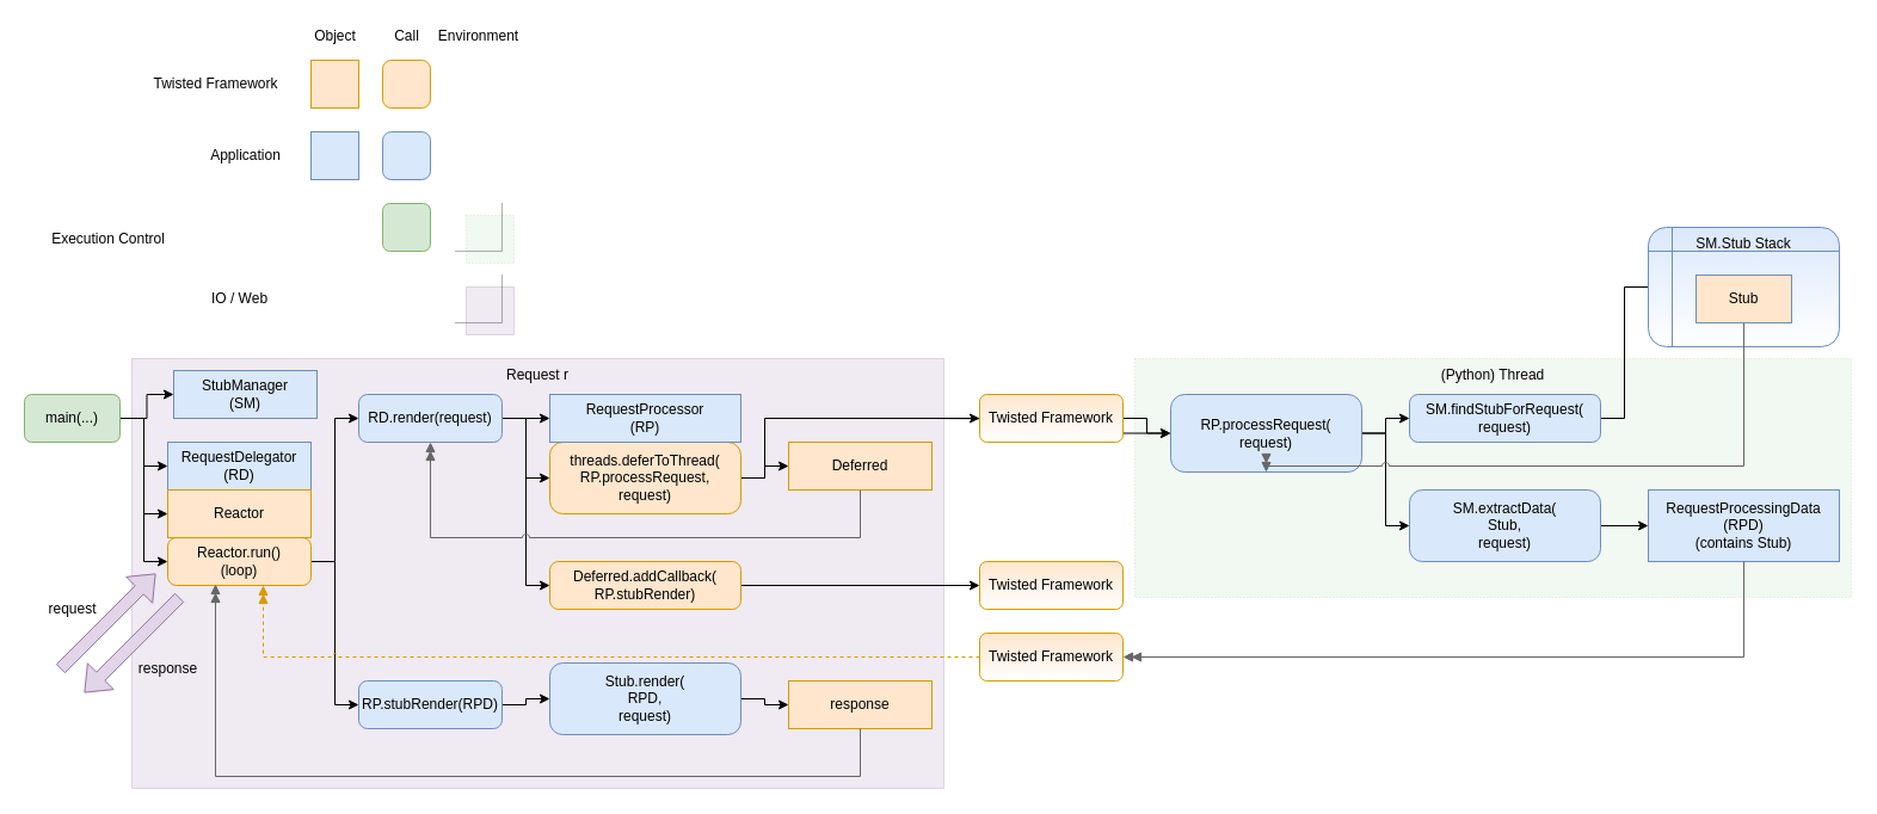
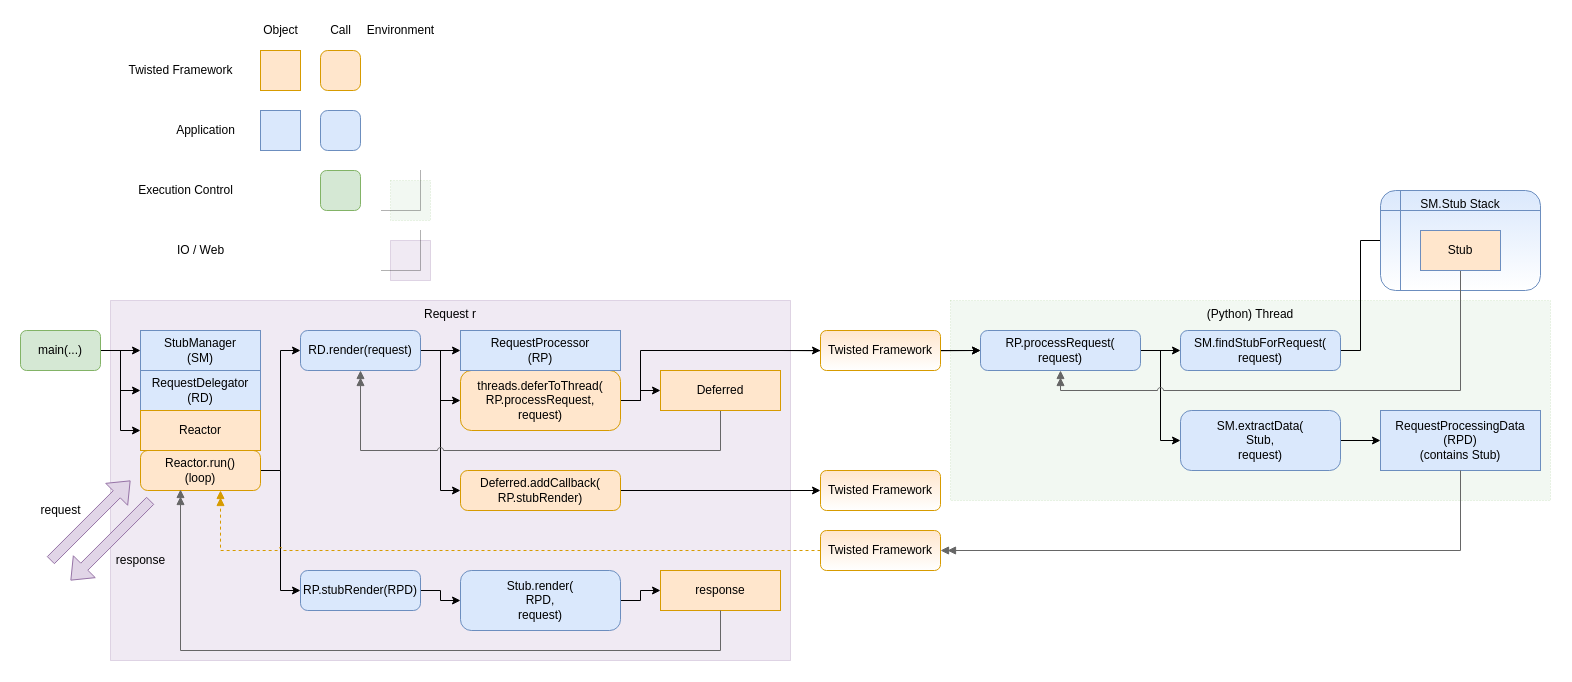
  <mxCell id="0" />
  <mxCell id="1" parent="0" />
  <mxCell id="2" value="Request r" style="rounded=0;whiteSpace=wrap;html=1;fillColor=#e1d5e7;strokeColor=#9673a6;dashed=1;verticalAlign=top;dashPattern=1 1;opacity=50;" parent="1" vertex="1"><mxGeometry x="110" y="300" width="680" height="360" as="geometry" /></mxCell>
  <mxCell id="3" value="(Python) Thread" style="rounded=0;whiteSpace=wrap;html=1;fillColor=#d5e8d4;strokeColor=#82b366;dashed=1;verticalAlign=top;dashPattern=1 2;opacity=30;" parent="1" vertex="1"><mxGeometry x="950" y="300" width="600" height="200" as="geometry" /></mxCell>
  <mxCell id="4" value="RequestDelegator&lt;br&gt;(RD)" style="rounded=0;whiteSpace=wrap;html=1;fillColor=#dae8fc;strokeColor=#6c8ebf;" parent="1" vertex="1"><mxGeometry x="140" y="370" width="120" height="40" as="geometry" /></mxCell>
  <mxCell id="5" style="edgeStyle=orthogonalEdgeStyle;rounded=0;jumpStyle=none;orthogonalLoop=1;jettySize=auto;html=1;exitX=1;exitY=0.5;exitDx=0;exitDy=0;entryX=0;entryY=0.5;entryDx=0;entryDy=0;endArrow=classic;endFill=1;" edge="1" parent="1" source="7" target="12"><mxGeometry relative="1" as="geometry" /></mxCell>
  <mxCell id="6" style="edgeStyle=orthogonalEdgeStyle;rounded=0;jumpStyle=arc;orthogonalLoop=1;jettySize=auto;html=1;exitX=1;exitY=0.5;exitDx=0;exitDy=0;entryX=0;entryY=0.5;entryDx=0;entryDy=0;endArrow=classic;endFill=1;" edge="1" parent="1" source="7" target="46"><mxGeometry relative="1" as="geometry" /></mxCell>
  <mxCell id="7" value="Reactor.run()&lt;br&gt;(loop)" style="rounded=1;whiteSpace=wrap;html=1;fillColor=#ffe6cc;strokeColor=#d79b00;arcSize=18;" parent="1" vertex="1"><mxGeometry x="140" y="450" width="120" height="40" as="geometry" /></mxCell>
  <mxCell id="8" value="Reactor" style="rounded=0;whiteSpace=wrap;html=1;fillColor=#ffe6cc;strokeColor=#d79b00;" vertex="1" parent="1"><mxGeometry x="140" y="410" width="120" height="40" as="geometry" /></mxCell>
  <mxCell id="9" style="edgeStyle=orthogonalEdgeStyle;rounded=0;jumpStyle=none;orthogonalLoop=1;jettySize=auto;html=1;exitX=1;exitY=0.5;exitDx=0;exitDy=0;entryX=0;entryY=0.5;entryDx=0;entryDy=0;endArrow=classic;endFill=1;" edge="1" parent="1" source="12" target="21"><mxGeometry relative="1" as="geometry" /></mxCell>
  <mxCell id="10" style="edgeStyle=orthogonalEdgeStyle;rounded=0;jumpStyle=none;orthogonalLoop=1;jettySize=auto;html=1;exitX=1;exitY=0.5;exitDx=0;exitDy=0;entryX=0;entryY=0.5;entryDx=0;entryDy=0;endArrow=classic;endFill=1;" edge="1" parent="1" source="12" target="20"><mxGeometry relative="1" as="geometry" /></mxCell>
  <mxCell id="11" style="edgeStyle=orthogonalEdgeStyle;rounded=0;jumpStyle=none;orthogonalLoop=1;jettySize=auto;html=1;exitX=1;exitY=0.5;exitDx=0;exitDy=0;entryX=0;entryY=0.5;entryDx=0;entryDy=0;endArrow=classic;endFill=1;" edge="1" parent="1" source="12" target="25"><mxGeometry relative="1" as="geometry" /></mxCell>
  <mxCell id="12" value="RD.render(request)" style="rounded=1;whiteSpace=wrap;html=1;fillColor=#dae8fc;strokeColor=#6c8ebf;arcSize=18;" vertex="1" parent="1"><mxGeometry x="300" y="330" width="120" height="40" as="geometry" /></mxCell>
  <mxCell id="13" style="edgeStyle=orthogonalEdgeStyle;rounded=0;jumpStyle=none;orthogonalLoop=1;jettySize=auto;html=1;exitX=1;exitY=0.5;exitDx=0;exitDy=0;entryX=0;entryY=0.5;entryDx=0;entryDy=0;endArrow=classic;endFill=1;" edge="1" parent="1" source="17" target="4"><mxGeometry relative="1" as="geometry" /></mxCell>
  <mxCell id="14" style="edgeStyle=orthogonalEdgeStyle;rounded=0;jumpStyle=none;orthogonalLoop=1;jettySize=auto;html=1;exitX=1;exitY=0.5;exitDx=0;exitDy=0;entryX=0;entryY=0.5;entryDx=0;entryDy=0;endArrow=classic;endFill=1;" edge="1" parent="1" source="17" target="8"><mxGeometry relative="1" as="geometry" /></mxCell>
- <mxCell id="15" style="edgeStyle=orthogonalEdgeStyle;rounded=0;jumpStyle=none;orthogonalLoop=1;jettySize=auto;html=1;exitX=1;exitY=0.5;exitDx=0;exitDy=0;entryX=0;entryY=0.5;entryDx=0;entryDy=0;endArrow=classic;endFill=1;" edge="1" parent="1" source="17" target="7"><mxGeometry relative="1" as="geometry" /></mxCell>
  <mxCell id="16" style="edgeStyle=orthogonalEdgeStyle;rounded=0;jumpStyle=none;orthogonalLoop=1;jettySize=auto;html=1;exitX=1;exitY=0.5;exitDx=0;exitDy=0;entryX=0;entryY=0.5;entryDx=0;entryDy=0;endArrow=classic;endFill=1;" edge="1" parent="1" source="17" target="33"><mxGeometry relative="1" as="geometry" /></mxCell>
  <mxCell id="17" value="main(...)" style="rounded=1;whiteSpace=wrap;html=1;fillColor=#d5e8d4;strokeColor=#82b366;" vertex="1" parent="1"><mxGeometry x="20" y="330" width="80" height="40" as="geometry" /></mxCell>
  <mxCell id="18" style="edgeStyle=orthogonalEdgeStyle;rounded=0;jumpStyle=none;orthogonalLoop=1;jettySize=auto;html=1;exitX=1;exitY=0.5;exitDx=0;exitDy=0;entryX=0;entryY=0.5;entryDx=0;entryDy=0;endArrow=classic;endFill=1;" edge="1" parent="1" source="20" target="23"><mxGeometry relative="1" as="geometry" /></mxCell>
  <mxCell id="19" style="edgeStyle=orthogonalEdgeStyle;rounded=0;jumpStyle=none;orthogonalLoop=1;jettySize=auto;html=1;exitX=1;exitY=0.5;exitDx=0;exitDy=0;entryX=0;entryY=0.5;entryDx=0;entryDy=0;endArrow=classic;endFill=1;" edge="1" parent="1" source="20" target="32"><mxGeometry relative="1" as="geometry"><mxPoint x="660" y="350" as="targetPoint" /><Array as="points"><mxPoint x="640" y="400" /><mxPoint x="640" y="350" /></Array></mxGeometry></mxCell>
  <mxCell id="20" value="threads.deferToThread(&lt;br&gt;RP.processRequest,&lt;br&gt;request)" style="rounded=1;whiteSpace=wrap;html=1;fillColor=#ffe6cc;strokeColor=#d79b00;arcSize=18;" vertex="1" parent="1"><mxGeometry x="460" y="370" width="160" height="60" as="geometry" /></mxCell>
  <mxCell id="21" value="RequestProcessor&lt;br&gt;(RP)" style="rounded=0;whiteSpace=wrap;html=1;fillColor=#dae8fc;strokeColor=#6c8ebf;" vertex="1" parent="1"><mxGeometry x="460" y="330" width="160" height="40" as="geometry" /></mxCell>
  <mxCell id="22" style="edgeStyle=orthogonalEdgeStyle;rounded=0;jumpStyle=arc;orthogonalLoop=1;jettySize=auto;html=1;exitX=0.5;exitY=1;exitDx=0;exitDy=0;entryX=0.5;entryY=1;entryDx=0;entryDy=0;endArrow=doubleBlock;endFill=1;fillColor=#f5f5f5;strokeColor=#666666;" edge="1" parent="1" source="23" target="12"><mxGeometry relative="1" as="geometry"><Array as="points"><mxPoint x="720" y="450" /><mxPoint x="360" y="450" /></Array></mxGeometry></mxCell>
  <mxCell id="23" value="Deferred" style="rounded=0;whiteSpace=wrap;html=1;fillColor=#ffe6cc;strokeColor=#d79b00;" vertex="1" parent="1"><mxGeometry x="660" y="370" width="120" height="40" as="geometry" /></mxCell>
  <mxCell id="24" style="edgeStyle=orthogonalEdgeStyle;rounded=0;jumpStyle=none;orthogonalLoop=1;jettySize=auto;html=1;exitX=1;exitY=0.5;exitDx=0;exitDy=0;entryX=0;entryY=0.5;entryDx=0;entryDy=0;endArrow=classic;endFill=1;" edge="1" parent="1" source="25" target="26"><mxGeometry relative="1" as="geometry" /></mxCell>
  <mxCell id="25" value="Deferred.addCallback(&lt;br&gt;RP.stubRender)" style="rounded=1;whiteSpace=wrap;html=1;fillColor=#ffe6cc;strokeColor=#d79b00;arcSize=18;" vertex="1" parent="1"><mxGeometry x="460" y="470" width="160" height="40" as="geometry" /></mxCell>
  <mxCell id="26" value="Twisted Framework" style="rounded=1;whiteSpace=wrap;html=1;fillColor=#ffe6cc;strokeColor=#d79b00;verticalAlign=middle;gradientColor=#ffffff;" vertex="1" parent="1"><mxGeometry x="820" y="470" width="120" height="40" as="geometry" /></mxCell>
  <mxCell id="27" style="edgeStyle=orthogonalEdgeStyle;rounded=0;jumpStyle=none;orthogonalLoop=1;jettySize=auto;html=1;exitX=1;exitY=0.5;exitDx=0;exitDy=0;entryX=0;entryY=0.5;entryDx=0;entryDy=0;endArrow=classic;endFill=1;" edge="1" parent="1" target="30"><mxGeometry relative="1" as="geometry"><mxPoint x="780" y="350" as="sourcePoint" /></mxGeometry></mxCell>
  <mxCell id="28" style="edgeStyle=orthogonalEdgeStyle;rounded=0;jumpStyle=none;orthogonalLoop=1;jettySize=auto;html=1;exitX=1;exitY=0.5;exitDx=0;exitDy=0;entryX=0;entryY=0.5;entryDx=0;entryDy=0;endArrow=classic;endFill=1;" edge="1" parent="1" source="30" target="35"><mxGeometry relative="1" as="geometry" /></mxCell>
  <mxCell id="29" style="edgeStyle=orthogonalEdgeStyle;rounded=0;jumpStyle=arc;orthogonalLoop=1;jettySize=auto;html=1;exitX=1;exitY=0.5;exitDx=0;exitDy=0;entryX=0;entryY=0.5;entryDx=0;entryDy=0;endArrow=classic;endFill=1;" edge="1" parent="1" source="30" target="37"><mxGeometry relative="1" as="geometry" /></mxCell>
- <mxCell id="30" value="RP.processRequest(&lt;br&gt;request)" style="rounded=1;whiteSpace=wrap;html=1;fillColor=#dae8fc;strokeColor=#6c8ebf;arcSize=18;" vertex="1" parent="1"><mxGeometry x="980" y="330" width="160" height="65" as="geometry" /></mxCell>
+ <mxCell id="30" value="RP.processRequest(&lt;br&gt;request)" style="rounded=1;whiteSpace=wrap;html=1;fillColor=#dae8fc;strokeColor=#6c8ebf;arcSize=18;" vertex="1" parent="1"><mxGeometry x="980" y="330" width="160" height="40" as="geometry" /></mxCell>
  <mxCell id="31" value="" style="edgeStyle=orthogonalEdgeStyle;rounded=0;jumpStyle=arc;orthogonalLoop=1;jettySize=auto;html=1;endArrow=classic;endFill=1;" edge="1" parent="1" source="32" target="30"><mxGeometry relative="1" as="geometry" /></mxCell>
  <mxCell id="32" value="Twisted Framework" style="rounded=1;whiteSpace=wrap;html=1;fillColor=#ffe6cc;strokeColor=#d79b00;verticalAlign=middle;gradientColor=#ffffff;" vertex="1" parent="1"><mxGeometry x="820" y="330" width="120" height="40" as="geometry" /></mxCell>
- <mxCell id="33" value="StubManager&lt;br&gt;(SM)" style="rounded=0;whiteSpace=wrap;html=1;fillColor=#dae8fc;strokeColor=#6c8ebf;" vertex="1" parent="1"><mxGeometry x="145" y="310" width="120" height="40" as="geometry" /></mxCell>
+ <mxCell id="33" value="StubManager&lt;br&gt;(SM)" style="rounded=0;whiteSpace=wrap;html=1;fillColor=#dae8fc;strokeColor=#6c8ebf;" vertex="1" parent="1"><mxGeometry x="140" y="330" width="120" height="40" as="geometry" /></mxCell>
  <mxCell id="34" style="edgeStyle=orthogonalEdgeStyle;rounded=0;jumpStyle=arc;orthogonalLoop=1;jettySize=auto;html=1;exitX=1;exitY=0.5;exitDx=0;exitDy=0;entryX=0;entryY=0.5;entryDx=0;entryDy=0;endArrow=none;endFill=1;" edge="1" parent="1" source="35" target="38"><mxGeometry relative="1" as="geometry" /></mxCell>
  <mxCell id="35" value="SM.findStubForRequest(&lt;br&gt;request)" style="rounded=1;whiteSpace=wrap;html=1;fillColor=#dae8fc;strokeColor=#6c8ebf;arcSize=18;" vertex="1" parent="1"><mxGeometry x="1180" y="330" width="160" height="40" as="geometry" /></mxCell>
  <mxCell id="36" style="edgeStyle=orthogonalEdgeStyle;rounded=0;jumpStyle=arc;orthogonalLoop=1;jettySize=auto;html=1;exitX=1;exitY=0.5;exitDx=0;exitDy=0;entryX=0;entryY=0.5;entryDx=0;entryDy=0;endArrow=classic;endFill=1;" edge="1" parent="1" source="37" target="41"><mxGeometry relative="1" as="geometry" /></mxCell>
  <mxCell id="37" value="SM.extractData(&lt;br&gt;Stub,&lt;br&gt;request)" style="rounded=1;whiteSpace=wrap;html=1;fillColor=#dae8fc;strokeColor=#6c8ebf;arcSize=18;" vertex="1" parent="1"><mxGeometry x="1180" y="410" width="160" height="60" as="geometry" /></mxCell>
  <mxCell id="38" value="SM.Stub Stack" style="shape=internalStorage;whiteSpace=wrap;html=1;backgroundOutline=1;rounded=1;fillColor=#dae8fc;strokeColor=#6c8ebf;verticalAlign=top;gradientColor=#ffffff;" vertex="1" parent="1"><mxGeometry x="1380" y="190" width="160" height="100" as="geometry" /></mxCell>
  <mxCell id="39" style="edgeStyle=orthogonalEdgeStyle;rounded=0;jumpStyle=arc;orthogonalLoop=1;jettySize=auto;html=1;exitX=0.5;exitY=1;exitDx=0;exitDy=0;endArrow=doubleBlock;endFill=1;fillColor=#f5f5f5;strokeColor=#666666;entryX=0.5;entryY=1;entryDx=0;entryDy=0;" edge="1" parent="1" source="40" target="30"><mxGeometry relative="1" as="geometry"><mxPoint x="1270" y="380" as="sourcePoint" /><mxPoint x="1280" y="370" as="targetPoint" /><Array as="points"><mxPoint x="1460" y="390" /><mxPoint x="1060" y="390" /></Array></mxGeometry></mxCell>
  <mxCell id="40" value="Stub" style="rounded=0;whiteSpace=wrap;html=1;fillColor=#ffe6cc;strokeColor=#6c8ebf;" vertex="1" parent="1"><mxGeometry x="1420" y="230" width="80" height="40" as="geometry" /></mxCell>
  <mxCell id="41" value="RequestProcessingData&lt;br&gt;(RPD)&lt;br&gt;(contains Stub)" style="rounded=0;whiteSpace=wrap;html=1;fillColor=#dae8fc;strokeColor=#6c8ebf;" vertex="1" parent="1"><mxGeometry x="1380" y="410" width="160" height="60" as="geometry" /></mxCell>
  <mxCell id="42" style="edgeStyle=orthogonalEdgeStyle;rounded=0;jumpStyle=arc;orthogonalLoop=1;jettySize=auto;html=1;exitX=0.5;exitY=1;exitDx=0;exitDy=0;endArrow=doubleBlock;endFill=1;fillColor=#f5f5f5;strokeColor=#666666;entryX=1;entryY=0.5;entryDx=0;entryDy=0;" edge="1" parent="1" source="41" target="43"><mxGeometry relative="1" as="geometry"><mxPoint x="1670" y="400" as="sourcePoint" /><mxPoint x="1070" y="380" as="targetPoint" /><Array as="points"><mxPoint x="1460" y="550" /></Array></mxGeometry></mxCell>
  <mxCell id="43" value="Twisted Framework" style="rounded=1;whiteSpace=wrap;html=1;fillColor=#ffe6cc;strokeColor=#d79b00;verticalAlign=middle;gradientColor=#ffffff;" vertex="1" parent="1"><mxGeometry x="820" y="530" width="120" height="40" as="geometry" /></mxCell>
  <mxCell id="44" style="edgeStyle=orthogonalEdgeStyle;rounded=0;jumpStyle=arc;orthogonalLoop=1;jettySize=auto;html=1;exitX=0;exitY=0.5;exitDx=0;exitDy=0;endArrow=doubleBlock;endFill=1;fillColor=#ffe6cc;strokeColor=#d79b00;dashed=1;" edge="1" parent="1" source="43"><mxGeometry relative="1" as="geometry"><mxPoint x="990" y="670" as="sourcePoint" /><mxPoint x="220" y="490" as="targetPoint" /><Array as="points"><mxPoint x="220" y="550" /><mxPoint x="220" y="490" /></Array></mxGeometry></mxCell>
  <mxCell id="45" style="edgeStyle=orthogonalEdgeStyle;rounded=0;jumpStyle=arc;orthogonalLoop=1;jettySize=auto;html=1;exitX=1;exitY=0.5;exitDx=0;exitDy=0;entryX=0;entryY=0.5;entryDx=0;entryDy=0;endArrow=classic;endFill=1;" edge="1" parent="1" source="46" target="48"><mxGeometry relative="1" as="geometry" /></mxCell>
  <mxCell id="46" value="RP.stubRender(RPD)" style="rounded=1;whiteSpace=wrap;html=1;fillColor=#dae8fc;strokeColor=#6c8ebf;arcSize=18;" vertex="1" parent="1"><mxGeometry x="300" y="570" width="120" height="40" as="geometry" /></mxCell>
  <mxCell id="47" style="edgeStyle=orthogonalEdgeStyle;rounded=0;jumpStyle=arc;orthogonalLoop=1;jettySize=auto;html=1;exitX=1;exitY=0.5;exitDx=0;exitDy=0;entryX=0;entryY=0.5;entryDx=0;entryDy=0;endArrow=classic;endFill=1;" edge="1" parent="1" source="48" target="49"><mxGeometry relative="1" as="geometry" /></mxCell>
- <mxCell id="48" value="Stub.render(&lt;br&gt;RPD,&lt;br&gt;request)" style="rounded=1;whiteSpace=wrap;html=1;fillColor=#dae8fc;strokeColor=#6c8ebf;arcSize=18;" vertex="1" parent="1"><mxGeometry x="460" y="555" width="160" height="60" as="geometry" /></mxCell>
+ <mxCell id="48" value="Stub.render(&lt;br&gt;RPD,&lt;br&gt;request)" style="rounded=1;whiteSpace=wrap;html=1;fillColor=#dae8fc;strokeColor=#6c8ebf;arcSize=18;" vertex="1" parent="1"><mxGeometry x="460" y="570" width="160" height="60" as="geometry" /></mxCell>
  <mxCell id="49" value="response" style="rounded=0;whiteSpace=wrap;html=1;fillColor=#ffe6cc;strokeColor=#d79b00;" vertex="1" parent="1"><mxGeometry x="660" y="570" width="120" height="40" as="geometry" /></mxCell>
  <mxCell id="50" style="edgeStyle=orthogonalEdgeStyle;rounded=0;jumpStyle=arc;orthogonalLoop=1;jettySize=auto;html=1;exitX=0.5;exitY=1;exitDx=0;exitDy=0;endArrow=doubleBlock;endFill=1;fillColor=#f5f5f5;strokeColor=#666666;" edge="1" parent="1" source="49"><mxGeometry relative="1" as="geometry"><mxPoint x="1030" y="710" as="sourcePoint" /><mxPoint x="180" y="489" as="targetPoint" /><Array as="points"><mxPoint x="720" y="650" /><mxPoint x="180" y="650" /><mxPoint x="180" y="489" /></Array></mxGeometry></mxCell>
  <mxCell id="51" value="" style="shape=flexArrow;endArrow=classic;html=1;rounded=0;jumpStyle=arc;fillColor=#e1d5e7;strokeColor=#9673a6;" edge="1" parent="1"><mxGeometry width="50" height="50" relative="1" as="geometry"><mxPoint x="50" y="560" as="sourcePoint" /><mxPoint x="130" y="480" as="targetPoint" /></mxGeometry></mxCell>
  <mxCell id="52" value="request" style="text;html=1;align=center;verticalAlign=middle;resizable=0;points=[];autosize=1;strokeColor=none;fillColor=none;" vertex="1" parent="1"><mxGeometry x="30" y="500" width="60" height="20" as="geometry" /></mxCell>
  <mxCell id="53" value="" style="shape=flexArrow;endArrow=classic;html=1;rounded=0;jumpStyle=arc;fillColor=#e1d5e7;strokeColor=#9673a6;" edge="1" parent="1"><mxGeometry width="50" height="50" relative="1" as="geometry"><mxPoint x="150" y="500" as="sourcePoint" /><mxPoint x="70" y="580" as="targetPoint" /></mxGeometry></mxCell>
  <mxCell id="54" value="response" style="text;html=1;align=center;verticalAlign=middle;resizable=0;points=[];autosize=1;strokeColor=none;fillColor=none;" vertex="1" parent="1"><mxGeometry x="110" y="550" width="60" height="20" as="geometry" /></mxCell>
  <mxCell id="55" value="" style="rounded=0;whiteSpace=wrap;html=1;fillColor=#ffe6cc;strokeColor=#d79b00;" vertex="1" parent="1"><mxGeometry x="260" y="50" width="40" height="40" as="geometry" /></mxCell>
  <mxCell id="56" value="Twisted Framework" style="text;html=1;align=center;verticalAlign=middle;resizable=0;points=[];autosize=1;strokeColor=none;fillColor=none;" vertex="1" parent="1"><mxGeometry x="120" y="60" width="120" height="20" as="geometry" /></mxCell>
  <mxCell id="57" value="Object" style="text;html=1;align=center;verticalAlign=middle;resizable=0;points=[];autosize=1;strokeColor=none;fillColor=none;" vertex="1" parent="1"><mxGeometry x="255" y="20" width="50" height="20" as="geometry" /></mxCell>
  <mxCell id="58" value="" style="rounded=1;whiteSpace=wrap;html=1;fillColor=#d5e8d4;strokeColor=#82b366;" vertex="1" parent="1"><mxGeometry x="320" y="170" width="40" height="40" as="geometry" /></mxCell>
- <mxCell id="59" value="Execution Control" style="text;html=1;align=center;verticalAlign=middle;resizable=0;points=[];autosize=1;strokeColor=none;fillColor=none;" vertex="1" parent="1"><mxGeometry x="35" y="190" width="110" height="20" as="geometry" /></mxCell>
+ <mxCell id="59" value="Execution Control" style="text;html=1;align=center;verticalAlign=middle;resizable=0;points=[];autosize=1;strokeColor=none;fillColor=none;" vertex="1" parent="1"><mxGeometry x="130" y="180" width="110" height="20" as="geometry" /></mxCell>
  <mxCell id="60" value="Call" style="text;html=1;align=center;verticalAlign=middle;resizable=0;points=[];autosize=1;strokeColor=none;fillColor=none;" vertex="1" parent="1"><mxGeometry x="320" y="20" width="40" height="20" as="geometry" /></mxCell>
  <mxCell id="61" value="" style="rounded=1;whiteSpace=wrap;html=1;fillColor=#ffe6cc;strokeColor=#d79b00;arcSize=18;" vertex="1" parent="1"><mxGeometry x="320" y="50" width="40" height="40" as="geometry" /></mxCell>
  <mxCell id="62" value="Application" style="text;html=1;align=center;verticalAlign=middle;resizable=0;points=[];autosize=1;strokeColor=none;fillColor=none;" vertex="1" parent="1"><mxGeometry x="170" y="120" width="70" height="20" as="geometry" /></mxCell>
  <mxCell id="63" value="" style="rounded=0;whiteSpace=wrap;html=1;fillColor=#dae8fc;strokeColor=#6c8ebf;" vertex="1" parent="1"><mxGeometry x="260" y="110" width="40" height="40" as="geometry" /></mxCell>
  <mxCell id="64" value="" style="rounded=1;whiteSpace=wrap;html=1;fillColor=#dae8fc;strokeColor=#6c8ebf;arcSize=18;" vertex="1" parent="1"><mxGeometry x="320" y="110" width="40" height="40" as="geometry" /></mxCell>
  <mxCell id="65" value="Environment" style="text;html=1;align=center;verticalAlign=middle;resizable=0;points=[];autosize=1;strokeColor=none;fillColor=none;" vertex="1" parent="1"><mxGeometry x="360" y="20" width="80" height="20" as="geometry" /></mxCell>
  <mxCell id="66" value="" style="rounded=0;whiteSpace=wrap;html=1;fillColor=#d5e8d4;strokeColor=#82b366;dashed=1;verticalAlign=top;dashPattern=1 2;opacity=30;" vertex="1" parent="1"><mxGeometry x="390" y="180" width="40" height="40" as="geometry" /></mxCell>
  <mxCell id="67" value="IO / Web" style="text;html=1;align=center;verticalAlign=middle;resizable=0;points=[];autosize=1;strokeColor=none;fillColor=none;" vertex="1" parent="1"><mxGeometry x="170" y="240" width="60" height="20" as="geometry" /></mxCell>
  <mxCell id="68" value="" style="rounded=0;whiteSpace=wrap;html=1;fillColor=#e1d5e7;strokeColor=#9673a6;dashed=1;verticalAlign=top;dashPattern=1 1;opacity=50;" vertex="1" parent="1"><mxGeometry x="390" y="240" width="40" height="40" as="geometry" /></mxCell>
  <mxCell id="69" value="" style="shape=partialRectangle;whiteSpace=wrap;html=1;top=0;left=0;fillColor=none;rounded=1;dashed=1;dashPattern=1 1;opacity=30;" vertex="1" parent="1"><mxGeometry x="380" y="170" width="40" height="40" as="geometry" /></mxCell>
  <mxCell id="70" value="" style="shape=partialRectangle;whiteSpace=wrap;html=1;top=0;left=0;fillColor=none;rounded=1;dashed=1;dashPattern=1 1;opacity=30;" vertex="1" parent="1"><mxGeometry x="380" y="230" width="40" height="40" as="geometry" /></mxCell>
